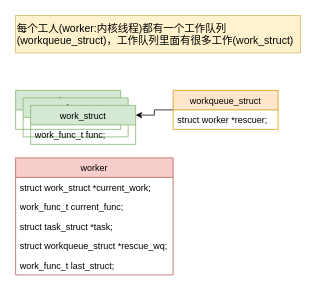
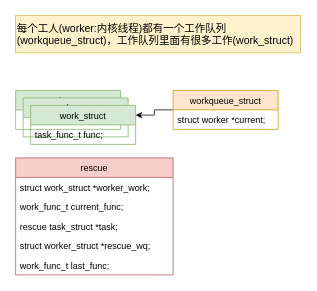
  <mxCell id="0" />
  <mxCell id="1" parent="0" />
  <mxCell id="2" value="work_struct" style="swimlane;fontStyle=0;childLayout=stackLayout;horizontal=1;startSize=26;fillColor=#d5e8d4;horizontalStack=0;resizeParent=1;resizeParentMax=0;resizeLast=0;collapsible=1;marginBottom=0;strokeColor=#82b366;" parent="1" vertex="1"><mxGeometry x="20" y="120" width="140" height="52" as="geometry" /></mxCell>
  <mxCell id="3" style="edgeStyle=orthogonalEdgeStyle;rounded=0;orthogonalLoop=1;jettySize=auto;html=1;entryX=1;entryY=0.25;entryDx=0;entryDy=0;" parent="1" source="4" target="14" edge="1"><mxGeometry relative="1" as="geometry" /></mxCell>
  <mxCell id="4" value="workqueue_struct" style="swimlane;fontStyle=0;childLayout=stackLayout;horizontal=1;startSize=26;fillColor=#ffe6cc;horizontalStack=0;resizeParent=1;resizeParentMax=0;resizeLast=0;collapsible=1;marginBottom=0;strokeColor=#d79b00;" parent="1" vertex="1"><mxGeometry x="230" y="120" width="140" height="52" as="geometry" /></mxCell>
- <mxCell id="5" value="struct worker *rescuer;" style="text;strokeColor=none;fillColor=none;align=left;verticalAlign=top;spacingLeft=4;spacingRight=4;overflow=hidden;rotatable=0;points=[[0,0.5],[1,0.5]];portConstraint=eastwest;" parent="4" vertex="1"><mxGeometry y="26" width="140" height="26" as="geometry" /></mxCell>
- <mxCell id="6" value="worker" style="swimlane;fontStyle=0;childLayout=stackLayout;horizontal=1;startSize=26;fillColor=#f8cecc;horizontalStack=0;resizeParent=1;resizeParentMax=0;resizeLast=0;collapsible=1;marginBottom=0;strokeColor=#b85450;" parent="1" vertex="1"><mxGeometry x="20" y="210" width="210" height="156" as="geometry" /></mxCell>
- <mxCell id="7" value="struct work_struct *current_work;" style="text;strokeColor=none;fillColor=none;align=left;verticalAlign=top;spacingLeft=4;spacingRight=4;overflow=hidden;rotatable=0;points=[[0,0.5],[1,0.5]];portConstraint=eastwest;" parent="6" vertex="1"><mxGeometry y="26" width="210" height="26" as="geometry" /></mxCell>
+ <mxCell id="5" value="struct worker *current;" style="text;strokeColor=none;fillColor=none;align=left;verticalAlign=top;spacingLeft=4;spacingRight=4;overflow=hidden;rotatable=0;points=[[0,0.5],[1,0.5]];portConstraint=eastwest;" parent="4" vertex="1"><mxGeometry y="26" width="140" height="26" as="geometry" /></mxCell>
+ <mxCell id="6" value="rescue" style="swimlane;fontStyle=0;childLayout=stackLayout;horizontal=1;startSize=26;fillColor=#f8cecc;horizontalStack=0;resizeParent=1;resizeParentMax=0;resizeLast=0;collapsible=1;marginBottom=0;strokeColor=#b85450;" parent="1" vertex="1"><mxGeometry x="20" y="210" width="210" height="156" as="geometry" /></mxCell>
+ <mxCell id="7" value="struct work_struct *worker_work;" style="text;strokeColor=none;fillColor=none;align=left;verticalAlign=top;spacingLeft=4;spacingRight=4;overflow=hidden;rotatable=0;points=[[0,0.5],[1,0.5]];portConstraint=eastwest;" parent="6" vertex="1"><mxGeometry y="26" width="210" height="26" as="geometry" /></mxCell>
  <mxCell id="8" value="work_func_t current_func;" style="text;strokeColor=none;fillColor=none;align=left;verticalAlign=top;spacingLeft=4;spacingRight=4;overflow=hidden;rotatable=0;points=[[0,0.5],[1,0.5]];portConstraint=eastwest;" parent="6" vertex="1"><mxGeometry y="52" width="210" height="26" as="geometry" /></mxCell>
- <mxCell id="9" value="struct task_struct *task;" style="text;strokeColor=none;fillColor=none;align=left;verticalAlign=top;spacingLeft=4;spacingRight=4;overflow=hidden;rotatable=0;points=[[0,0.5],[1,0.5]];portConstraint=eastwest;" parent="6" vertex="1"><mxGeometry y="78" width="210" height="26" as="geometry" /></mxCell>
- <mxCell id="10" value="struct workqueue_struct *rescue_wq;" style="text;strokeColor=none;fillColor=none;align=left;verticalAlign=top;spacingLeft=4;spacingRight=4;overflow=hidden;rotatable=0;points=[[0,0.5],[1,0.5]];portConstraint=eastwest;" parent="6" vertex="1"><mxGeometry y="104" width="210" height="26" as="geometry" /></mxCell>
- <mxCell id="11" value="work_func_t last_struct;" style="text;strokeColor=none;fillColor=none;align=left;verticalAlign=top;spacingLeft=4;spacingRight=4;overflow=hidden;rotatable=0;points=[[0,0.5],[1,0.5]];portConstraint=eastwest;" parent="6" vertex="1"><mxGeometry y="130" width="210" height="26" as="geometry" /></mxCell>
+ <mxCell id="9" value="rescue task_struct *task;" style="text;strokeColor=none;fillColor=none;align=left;verticalAlign=top;spacingLeft=4;spacingRight=4;overflow=hidden;rotatable=0;points=[[0,0.5],[1,0.5]];portConstraint=eastwest;" parent="6" vertex="1"><mxGeometry y="78" width="210" height="26" as="geometry" /></mxCell>
+ <mxCell id="10" value="struct worker_struct *rescue_wq;" style="text;strokeColor=none;fillColor=none;align=left;verticalAlign=top;spacingLeft=4;spacingRight=4;overflow=hidden;rotatable=0;points=[[0,0.5],[1,0.5]];portConstraint=eastwest;" parent="6" vertex="1"><mxGeometry y="104" width="210" height="26" as="geometry" /></mxCell>
+ <mxCell id="11" value="work_func_t last_func;" style="text;strokeColor=none;fillColor=none;align=left;verticalAlign=top;spacingLeft=4;spacingRight=4;overflow=hidden;rotatable=0;points=[[0,0.5],[1,0.5]];portConstraint=eastwest;" parent="6" vertex="1"><mxGeometry y="130" width="210" height="26" as="geometry" /></mxCell>
  <mxCell id="12" value="&lt;font style=&quot;font-size: 14px&quot;&gt;每个工人(worker:内核线程)都有一个工作队列(workqueue_struct)，工作队列里面有很多工作(work_struct)&lt;/font&gt;" style="text;html=1;strokeColor=#d6b656;fillColor=#fff2cc;align=left;verticalAlign=middle;whiteSpace=wrap;rounded=0;perimeterSpacing=0;" parent="1" vertex="1"><mxGeometry x="20" y="20" width="380" height="50" as="geometry" /></mxCell>
  <mxCell id="13" value="work_struct" style="swimlane;fontStyle=0;childLayout=stackLayout;horizontal=1;startSize=26;fillColor=#d5e8d4;horizontalStack=0;resizeParent=1;resizeParentMax=0;resizeLast=0;collapsible=1;marginBottom=0;strokeColor=#82b366;" vertex="1" parent="1"><mxGeometry x="30" y="130" width="140" height="52" as="geometry" /></mxCell>
  <mxCell id="14" value="work_struct" style="swimlane;fontStyle=0;childLayout=stackLayout;horizontal=1;startSize=26;fillColor=#d5e8d4;horizontalStack=0;resizeParent=1;resizeParentMax=0;resizeLast=0;collapsible=1;marginBottom=0;strokeColor=#82b366;" vertex="1" parent="1"><mxGeometry x="40" y="140" width="140" height="52" as="geometry" /></mxCell>
- <mxCell id="15" value="work_func_t func;" style="text;strokeColor=none;fillColor=none;align=left;verticalAlign=top;spacingLeft=4;spacingRight=4;overflow=hidden;rotatable=0;points=[[0,0.5],[1,0.5]];portConstraint=eastwest;" vertex="1" parent="14"><mxGeometry y="26" width="140" height="26" as="geometry" /></mxCell>
+ <mxCell id="15" value="task_func_t func;" style="text;strokeColor=none;fillColor=none;align=left;verticalAlign=top;spacingLeft=4;spacingRight=4;overflow=hidden;rotatable=0;points=[[0,0.5],[1,0.5]];portConstraint=eastwest;" vertex="1" parent="14"><mxGeometry y="26" width="140" height="26" as="geometry" /></mxCell>
